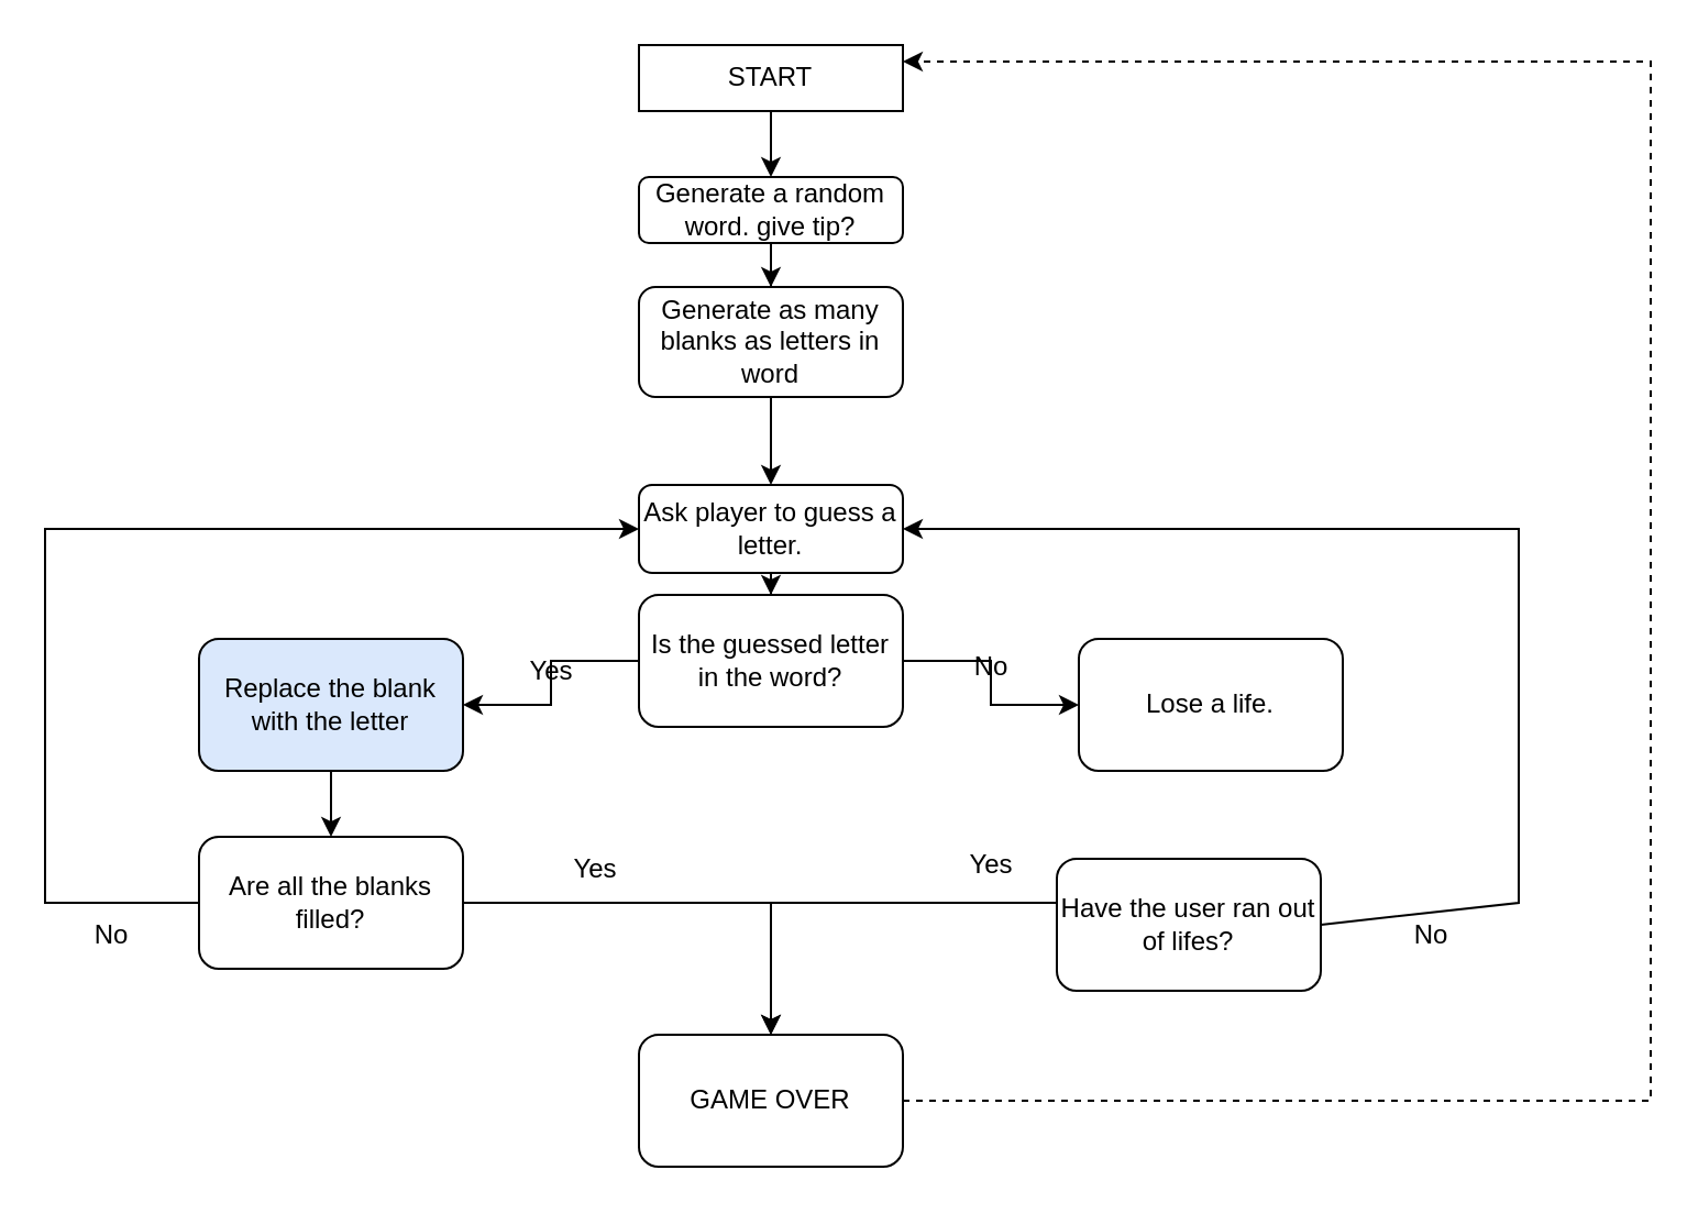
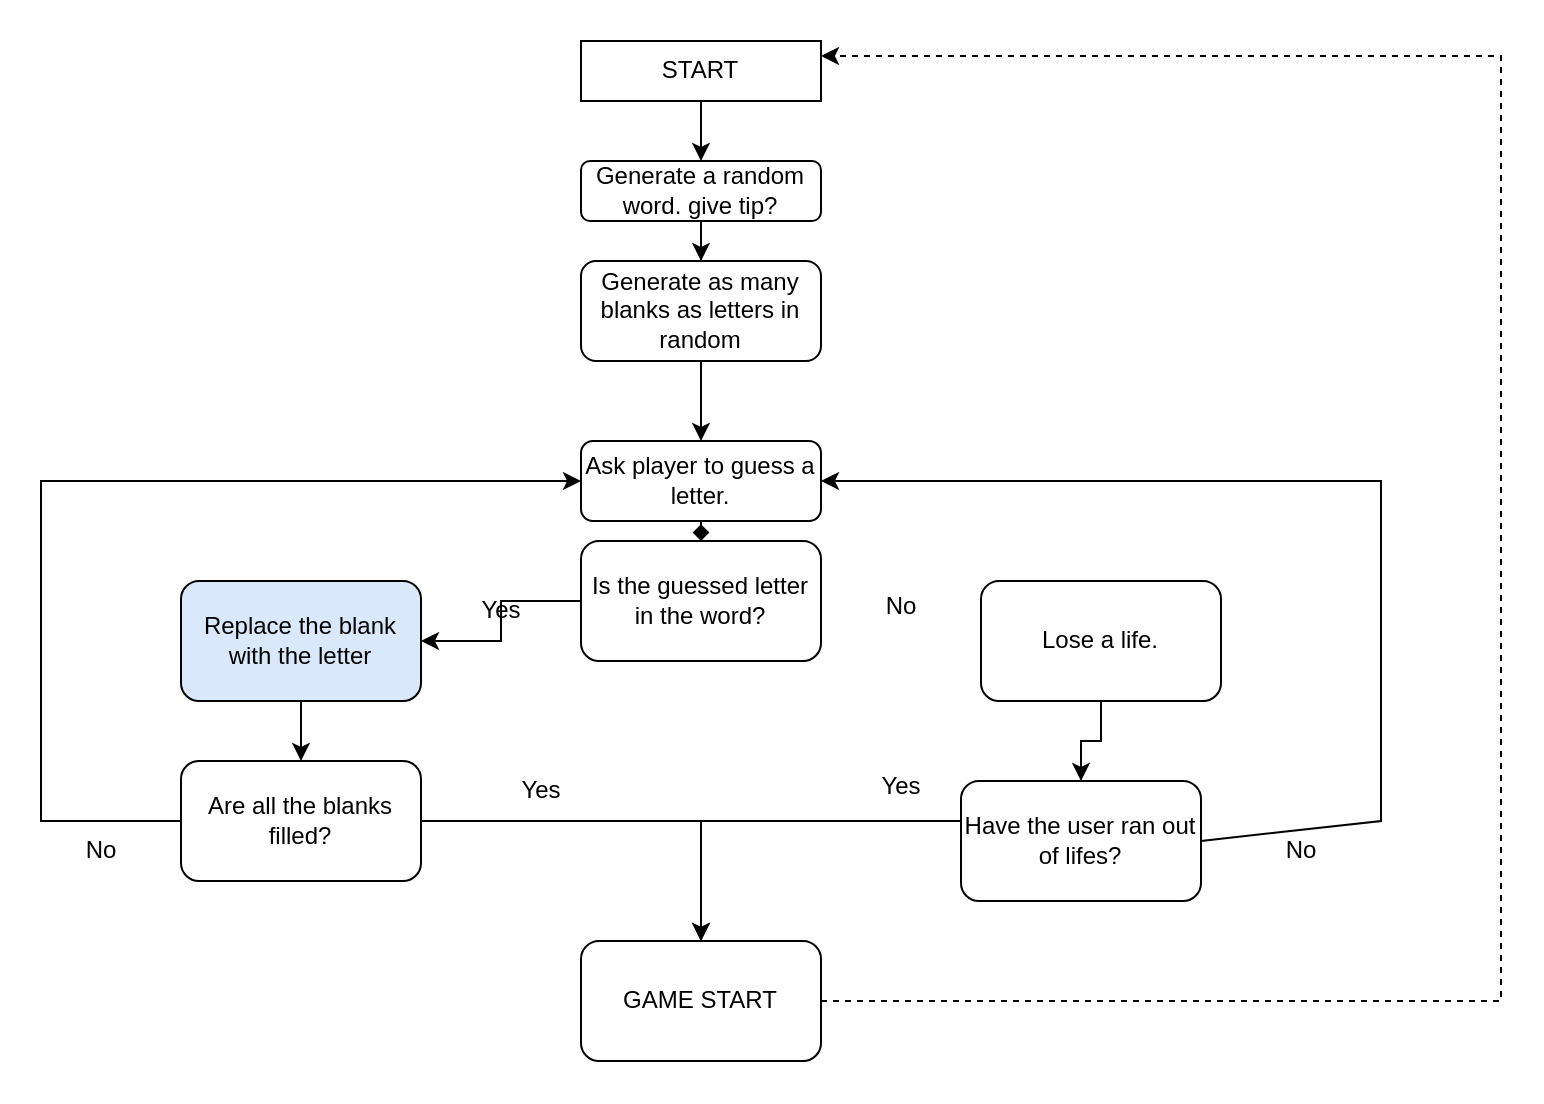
  <mxCell id="0" />
  <mxCell id="1" parent="0" />
  <mxCell id="2" value="" style="edgeStyle=orthogonalEdgeStyle;rounded=0;orthogonalLoop=1;jettySize=auto;html=1;" edge="1" parent="1" source="3" target="5"><mxGeometry relative="1" as="geometry" /></mxCell>
  <mxCell id="3" value="START" style="whiteSpace=wrap;html=1;rounded=0;" vertex="1" parent="1"><mxGeometry x="290" y="20" width="120" height="30" as="geometry" /></mxCell>
  <mxCell id="4" value="" style="edgeStyle=orthogonalEdgeStyle;rounded=0;orthogonalLoop=1;jettySize=auto;html=1;" edge="1" parent="1" source="5" target="7"><mxGeometry relative="1" as="geometry" /></mxCell>
  <mxCell id="5" value="Generate a random word. give tip?" style="whiteSpace=wrap;html=1;rounded=1;" vertex="1" parent="1"><mxGeometry x="290" y="80" width="120" height="30" as="geometry" /></mxCell>
  <mxCell id="6" value="" style="edgeStyle=orthogonalEdgeStyle;rounded=0;orthogonalLoop=1;jettySize=auto;html=1;" edge="1" parent="1" source="7" target="9"><mxGeometry relative="1" as="geometry" /></mxCell>
- <mxCell id="7" value="Generate as many blanks as letters in word" style="whiteSpace=wrap;html=1;rounded=1;" vertex="1" parent="1"><mxGeometry x="290" y="130" width="120" height="50" as="geometry" /></mxCell>
- <mxCell id="8" value="" style="edgeStyle=orthogonalEdgeStyle;rounded=0;orthogonalLoop=1;jettySize=auto;html=1;" edge="1" parent="1" source="9" target="12"><mxGeometry relative="1" as="geometry" /></mxCell>
+ <mxCell id="7" value="Generate as many blanks as letters in random" style="whiteSpace=wrap;html=1;rounded=1;" vertex="1" parent="1"><mxGeometry x="290" y="130" width="120" height="50" as="geometry" /></mxCell>
+ <mxCell id="8" value="" style="edgeStyle=orthogonalEdgeStyle;rounded=0;orthogonalLoop=1;jettySize=auto;html=1;endArrow=diamond;" edge="1" parent="1" source="9" target="12"><mxGeometry relative="1" as="geometry" /></mxCell>
  <mxCell id="9" value="Ask player to guess a letter." style="whiteSpace=wrap;html=1;rounded=1;" vertex="1" parent="1"><mxGeometry x="290" y="220" width="120" height="40" as="geometry" /></mxCell>
- <mxCell id="10" value="" style="edgeStyle=orthogonalEdgeStyle;rounded=0;orthogonalLoop=1;jettySize=auto;html=1;" edge="1" parent="1" source="12" target="14"><mxGeometry relative="1" as="geometry" /></mxCell>
  <mxCell id="11" value="" style="edgeStyle=orthogonalEdgeStyle;rounded=0;orthogonalLoop=1;jettySize=auto;html=1;" edge="1" parent="1" source="12" target="16"><mxGeometry relative="1" as="geometry" /></mxCell>
  <mxCell id="12" value="Is the guessed letter in the word?" style="whiteSpace=wrap;html=1;rounded=1;" vertex="1" parent="1"><mxGeometry x="290" y="270" width="120" height="60" as="geometry" /></mxCell>
+ <mxCell id="13" value="" style="edgeStyle=orthogonalEdgeStyle;rounded=0;orthogonalLoop=1;jettySize=auto;html=1;" edge="1" parent="1" source="14" target="19"><mxGeometry relative="1" as="geometry" /></mxCell>
  <mxCell id="14" value="Lose a life." style="whiteSpace=wrap;html=1;rounded=1;" vertex="1" parent="1"><mxGeometry x="490" y="290" width="120" height="60" as="geometry" /></mxCell>
  <mxCell id="15" value="" style="edgeStyle=orthogonalEdgeStyle;rounded=0;orthogonalLoop=1;jettySize=auto;html=1;" edge="1" parent="1" source="16" target="27"><mxGeometry relative="1" as="geometry" /></mxCell>
  <mxCell id="16" value="Replace the blank with the letter" style="whiteSpace=wrap;html=1;rounded=1;fillColor=#dae8fc;" vertex="1" parent="1"><mxGeometry x="90" y="290" width="120" height="60" as="geometry" /></mxCell>
  <mxCell id="17" value="Yes" style="text;html=1;align=center;verticalAlign=middle;resizable=0;points=[];autosize=1;strokeColor=none;fillColor=none;" vertex="1" parent="1"><mxGeometry x="230" y="290" width="40" height="30" as="geometry" /></mxCell>
  <mxCell id="18" value="No" style="text;html=1;align=center;verticalAlign=middle;resizable=0;points=[];autosize=1;strokeColor=none;fillColor=none;" vertex="1" parent="1"><mxGeometry x="430" y="288" width="40" height="30" as="geometry" /></mxCell>
  <mxCell id="19" value="Have the user ran out of lifes?" style="whiteSpace=wrap;html=1;rounded=1;" vertex="1" parent="1"><mxGeometry x="480" y="390" width="120" height="60" as="geometry" /></mxCell>
  <mxCell id="20" value="" style="edgeStyle=orthogonalEdgeStyle;rounded=0;orthogonalLoop=1;jettySize=auto;html=1;exitX=0;exitY=0.5;exitDx=0;exitDy=0;entryX=0.5;entryY=0;entryDx=0;entryDy=0;" edge="1" parent="1" source="19" target="21"><mxGeometry relative="1" as="geometry"><mxPoint x="465" y="410" as="sourcePoint" /><mxPoint x="330" y="440" as="targetPoint" /><Array as="points"><mxPoint x="350" y="410" /></Array></mxGeometry></mxCell>
- <mxCell id="21" value="GAME OVER" style="whiteSpace=wrap;html=1;rounded=1;" vertex="1" parent="1"><mxGeometry x="290" y="470" width="120" height="60" as="geometry" /></mxCell>
+ <mxCell id="21" value="GAME START" style="whiteSpace=wrap;html=1;rounded=1;" vertex="1" parent="1"><mxGeometry x="290" y="470" width="120" height="60" as="geometry" /></mxCell>
  <mxCell id="22" value="No" style="text;html=1;align=center;verticalAlign=middle;resizable=0;points=[];autosize=1;strokeColor=none;fillColor=none;" vertex="1" parent="1"><mxGeometry x="630" y="410" width="40" height="30" as="geometry" /></mxCell>
  <mxCell id="23" value="" style="endArrow=classic;html=1;rounded=0;exitX=1;exitY=0.5;exitDx=0;exitDy=0;" edge="1" parent="1" source="19" target="9"><mxGeometry width="50" height="50" relative="1" as="geometry"><mxPoint x="747" y="380" as="sourcePoint" /><mxPoint x="750" y="250" as="targetPoint" /><Array as="points"><mxPoint x="690" y="410" /><mxPoint x="690" y="240" /></Array></mxGeometry></mxCell>
  <mxCell id="24" value="Yes" style="text;html=1;align=center;verticalAlign=middle;resizable=0;points=[];autosize=1;strokeColor=none;fillColor=none;" vertex="1" parent="1"><mxGeometry x="430" y="378" width="40" height="30" as="geometry" /></mxCell>
  <mxCell id="25" value="" style="endArrow=classic;html=1;rounded=0;" edge="1" parent="1"><mxGeometry width="50" height="50" relative="1" as="geometry"><mxPoint x="150" y="410" as="sourcePoint" /><mxPoint x="350" y="470" as="targetPoint" /><Array as="points"><mxPoint x="210" y="410" /><mxPoint x="350" y="410" /></Array></mxGeometry></mxCell>
  <mxCell id="26" value="" style="edgeStyle=orthogonalEdgeStyle;rounded=0;orthogonalLoop=1;jettySize=auto;html=1;entryX=0;entryY=0.5;entryDx=0;entryDy=0;" edge="1" parent="1" source="27" target="9"><mxGeometry relative="1" as="geometry"><mxPoint x="50" y="230" as="targetPoint" /><Array as="points"><mxPoint x="20" y="410" /><mxPoint x="20" y="240" /></Array></mxGeometry></mxCell>
  <mxCell id="27" value="Are all the blanks filled?" style="whiteSpace=wrap;html=1;rounded=1;" vertex="1" parent="1"><mxGeometry x="90" y="380" width="120" height="60" as="geometry" /></mxCell>
  <mxCell id="28" value="Yes" style="text;html=1;align=center;verticalAlign=middle;resizable=0;points=[];autosize=1;strokeColor=none;fillColor=none;" vertex="1" parent="1"><mxGeometry x="250" y="380" width="40" height="30" as="geometry" /></mxCell>
  <mxCell id="29" value="No" style="text;html=1;align=center;verticalAlign=middle;resizable=0;points=[];autosize=1;strokeColor=none;fillColor=none;" vertex="1" parent="1"><mxGeometry x="30" y="410" width="40" height="30" as="geometry" /></mxCell>
  <mxCell id="30" value="" style="edgeStyle=orthogonalEdgeStyle;rounded=0;orthogonalLoop=1;jettySize=auto;html=1;entryX=1;entryY=0.25;entryDx=0;entryDy=0;dashed=1;" edge="1" parent="1" source="21" target="3"><mxGeometry relative="1" as="geometry"><mxPoint x="410" y="500" as="sourcePoint" /><mxPoint x="730" y="30" as="targetPoint" /><Array as="points"><mxPoint x="750" y="500" /><mxPoint x="750" y="28" /></Array></mxGeometry></mxCell>
